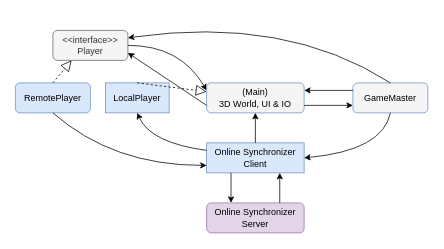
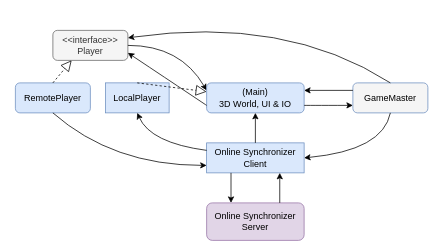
  <mxCell id="0" />
  <mxCell id="1" parent="0" />
  <mxCell id="2" value="&amp;lt;&amp;lt;interface&amp;gt;&amp;gt;&lt;br&gt;Player" style="rounded=1;whiteSpace=wrap;html=1;fillColor=#f5f5f5;strokeColor=#666666;fontColor=#333333;" parent="1" vertex="1"><mxGeometry x="70" y="40" width="100" height="40" as="geometry" /></mxCell>
  <mxCell id="3" value="GameMaster" style="rounded=1;whiteSpace=wrap;html=1;fillColor=#f5f5f5;strokeColor=#6c8ebf;" parent="1" vertex="1"><mxGeometry x="470" y="110" width="100" height="40" as="geometry" /></mxCell>
  <mxCell id="4" value="" style="endArrow=classic;html=1;curved=1;exitX=1;exitY=0.5;exitDx=0;exitDy=0;entryX=0;entryY=0.25;entryDx=0;entryDy=0;" parent="1" source="2" target="7" edge="1"><mxGeometry width="50" height="50" relative="1" as="geometry"><mxPoint x="250" y="70" as="sourcePoint" /><mxPoint x="330" y="80" as="targetPoint" /><Array as="points"><mxPoint x="240" y="60" /></Array></mxGeometry></mxCell>
  <mxCell id="5" value="" style="endArrow=classic;html=1;rounded=0;exitX=0;exitY=0.25;exitDx=0;exitDy=0;entryX=1;entryY=0.25;entryDx=0;entryDy=0;" parent="1" source="3" target="7" edge="1"><mxGeometry width="50" height="50" relative="1" as="geometry"><mxPoint x="245" y="140" as="sourcePoint" /><mxPoint x="420" y="100" as="targetPoint" /></mxGeometry></mxCell>
  <mxCell id="6" value="" style="endArrow=classic;html=1;exitX=0.5;exitY=0;exitDx=0;exitDy=0;curved=1;entryX=1;entryY=0.25;entryDx=0;entryDy=0;" parent="1" source="3" target="2" edge="1"><mxGeometry width="50" height="50" relative="1" as="geometry"><mxPoint x="480" y="140" as="sourcePoint" /><mxPoint x="180" y="40" as="targetPoint" /><Array as="points"><mxPoint x="380" y="20" /></Array></mxGeometry></mxCell>
- <mxCell id="7" value="(Main)&lt;br&gt;3D World, UI &amp;amp; IO" style="rounded=1;whiteSpace=wrap;html=1;fillColor=#f5f5f5;strokeColor=#6c8ebf;" parent="1" vertex="1"><mxGeometry x="275" y="110" width="130" height="40" as="geometry" /></mxCell>
+ <mxCell id="7" value="(Main)&lt;br&gt;3D World, UI &amp;amp; IO" style="rounded=1;whiteSpace=wrap;html=1;fillColor=#dae8fc;strokeColor=#6c8ebf;" parent="1" vertex="1"><mxGeometry x="275" y="110" width="130" height="40" as="geometry" /></mxCell>
  <mxCell id="8" value="Online Synchronizer Client" style="whiteSpace=wrap;html=1;fillColor=#dae8fc;strokeColor=#6c8ebf;rounded=0;" parent="1" vertex="1"><mxGeometry x="275" y="190" width="130" height="40" as="geometry" /></mxCell>
  <mxCell id="9" value="LocalPlayer" style="whiteSpace=wrap;html=1;fillColor=#dae8fc;strokeColor=#6c8ebf;rounded=0;" parent="1" vertex="1"><mxGeometry x="140" y="110" width="85" height="40" as="geometry" /></mxCell>
  <mxCell id="10" value="" style="endArrow=classic;html=1;rounded=0;entryX=0.5;entryY=1;entryDx=0;entryDy=0;exitX=0.5;exitY=0;exitDx=0;exitDy=0;" parent="1" source="8" target="7" edge="1"><mxGeometry width="50" height="50" relative="1" as="geometry"><mxPoint x="260" y="160" as="sourcePoint" /><mxPoint x="340" y="110" as="targetPoint" /></mxGeometry></mxCell>
  <mxCell id="11" value="RemotePlayer" style="rounded=1;whiteSpace=wrap;html=1;fillColor=#dae8fc;strokeColor=#6c8ebf;" parent="1" vertex="1"><mxGeometry x="20" y="110" width="100" height="40" as="geometry" /></mxCell>
  <mxCell id="12" value="" style="endArrow=block;dashed=1;endFill=0;endSize=12;html=1;rounded=0;exitX=0.5;exitY=0;exitDx=0;exitDy=0;entryX=0.25;entryY=1;entryDx=0;entryDy=0;" parent="1" source="11" target="2" edge="1"><mxGeometry width="160" relative="1" as="geometry"><mxPoint x="190" y="110" as="sourcePoint" /><mxPoint x="350" y="110" as="targetPoint" /></mxGeometry></mxCell>
  <mxCell id="13" value="" style="endArrow=block;dashed=1;endFill=0;endSize=12;html=1;rounded=0;exitX=0.5;exitY=0;exitDx=0;exitDy=0;" parent="1" source="9" target="7" edge="1"><mxGeometry width="160" relative="1" as="geometry"><mxPoint x="90" y="120" as="sourcePoint" /><mxPoint x="130" y="90" as="targetPoint" /></mxGeometry></mxCell>
  <mxCell id="14" value="" style="endArrow=classic;html=1;exitX=1;exitY=0.75;exitDx=0;exitDy=0;entryX=0;entryY=0.75;entryDx=0;entryDy=0;curved=1;" parent="1" source="7" target="3" edge="1"><mxGeometry width="50" height="50" relative="1" as="geometry"><mxPoint x="480" y="140" as="sourcePoint" /><mxPoint x="400" y="140" as="targetPoint" /><Array as="points" /></mxGeometry></mxCell>
  <mxCell id="15" value="" style="endArrow=classic;html=1;exitX=0;exitY=0.75;exitDx=0;exitDy=0;curved=1;entryX=1;entryY=0.75;entryDx=0;entryDy=0;" parent="1" source="7" target="2" edge="1"><mxGeometry width="50" height="50" relative="1" as="geometry"><mxPoint x="380" y="230" as="sourcePoint" /><mxPoint x="220" y="80" as="targetPoint" /><Array as="points" /></mxGeometry></mxCell>
  <mxCell id="16" value="" style="endArrow=classic;html=1;entryX=0.5;entryY=1;entryDx=0;entryDy=0;exitX=0;exitY=0.25;exitDx=0;exitDy=0;curved=1;" parent="1" source="8" target="9" edge="1"><mxGeometry width="50" height="50" relative="1" as="geometry"><mxPoint x="240" y="160" as="sourcePoint" /><mxPoint x="350" y="160" as="targetPoint" /><Array as="points"><mxPoint x="200" y="190" /></Array></mxGeometry></mxCell>
  <mxCell id="17" value="" style="endArrow=classic;html=1;exitX=0.5;exitY=1;exitDx=0;exitDy=0;entryX=0;entryY=0.75;entryDx=0;entryDy=0;curved=1;" parent="1" source="11" target="8" edge="1"><mxGeometry width="50" height="50" relative="1" as="geometry"><mxPoint x="285" y="220" as="sourcePoint" /><mxPoint x="210" y="230" as="targetPoint" /><Array as="points"><mxPoint x="150" y="220" /></Array></mxGeometry></mxCell>
- <mxCell id="18" value="Online Synchronizer Server" style="rounded=1;whiteSpace=wrap;html=1;fillColor=#e1d5e7;strokeColor=#9673a6;" parent="1" vertex="1"><mxGeometry x="275" y="270" width="130" height="40" as="geometry" /></mxCell>
+ <mxCell id="18" value="Online Synchronizer Server" style="rounded=1;whiteSpace=wrap;html=1;fillColor=#e1d5e7;strokeColor=#9673a6;" parent="1" vertex="1"><mxGeometry x="275" y="270" width="130" height="50" as="geometry" /></mxCell>
  <mxCell id="19" value="" style="endArrow=classic;html=1;rounded=0;exitX=0.25;exitY=1;exitDx=0;exitDy=0;entryX=0.25;entryY=0;entryDx=0;entryDy=0;" parent="1" source="8" target="18" edge="1"><mxGeometry width="50" height="50" relative="1" as="geometry"><mxPoint x="480" y="140" as="sourcePoint" /><mxPoint x="400" y="130" as="targetPoint" /></mxGeometry></mxCell>
  <mxCell id="20" value="" style="endArrow=classic;html=1;rounded=0;exitX=0.75;exitY=0;exitDx=0;exitDy=0;entryX=0.75;entryY=1;entryDx=0;entryDy=0;" parent="1" source="18" target="8" edge="1"><mxGeometry width="50" height="50" relative="1" as="geometry"><mxPoint x="318" y="240" as="sourcePoint" /><mxPoint x="317" y="280" as="targetPoint" /></mxGeometry></mxCell>
  <mxCell id="21" value="" style="endArrow=classic;html=1;curved=1;exitX=0.5;exitY=1;exitDx=0;exitDy=0;entryX=1;entryY=0.5;entryDx=0;entryDy=0;" edge="1" parent="1" source="3" target="8"><mxGeometry width="50" height="50" relative="1" as="geometry"><mxPoint x="180" y="70" as="sourcePoint" /><mxPoint x="285" y="130" as="targetPoint" /><Array as="points"><mxPoint x="510" y="200" /></Array></mxGeometry></mxCell>
